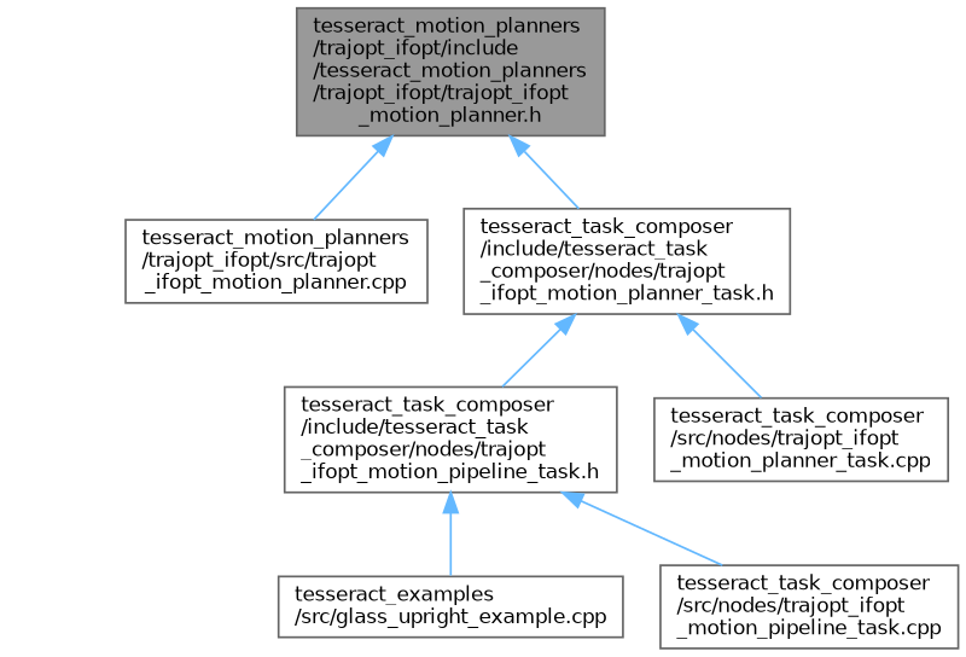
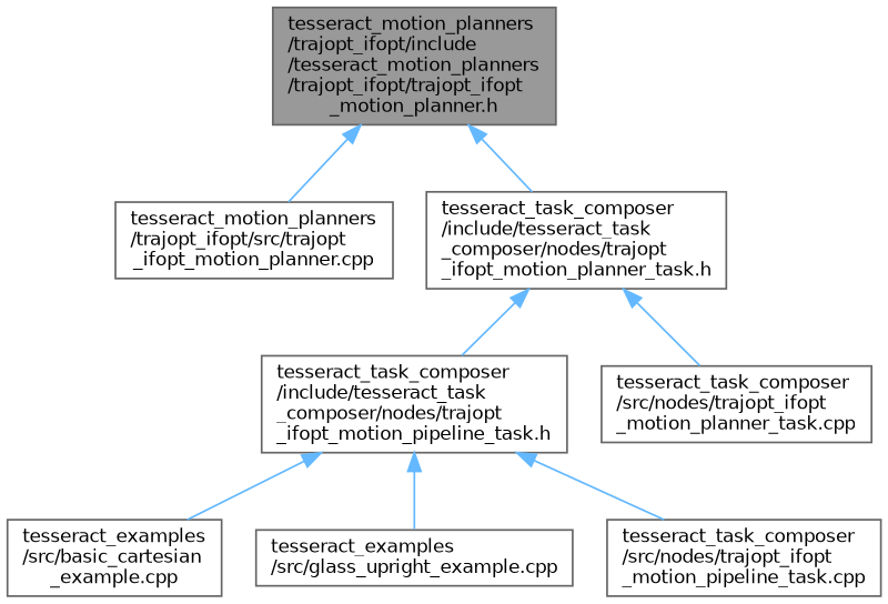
  digraph {
    node [color=grey40 fillcolor=white fontname=Helvetica fontsize=10 shape=box style=filled]
    edge [color=steelblue1 dir=back fontname=Helvetica fontsize=10 labelfontname=Helvetica labelfontsize=10 style=solid]
    n1 [color=gray40 fillcolor=grey60 fontcolor=black height=0.2 label="tesseract_motion_planners\l/trajopt_ifopt/include\l/tesseract_motion_planners\l/trajopt_ifopt/trajopt_ifopt\l_motion_planner.h" width=0.4]
    n2 [height=0.2 label="tesseract_motion_planners\l/trajopt_ifopt/src/trajopt\l_ifopt_motion_planner.cpp" width=0.4]
    n3 [height=0.2 label="tesseract_task_composer\l/include/tesseract_task\l_composer/nodes/trajopt\l_ifopt_motion_planner_task.h" width=0.4]
    n4 [height=0.2 label="tesseract_task_composer\l/include/tesseract_task\l_composer/nodes/trajopt\l_ifopt_motion_pipeline_task.h" width=0.4]
    n5 [height=0.2 label="tesseract_task_composer\l/src/nodes/trajopt_ifopt\l_motion_planner_task.cpp" width=0.4]
+   n6 [height=0.2 label="tesseract_examples\l/src/basic_cartesian\l_example.cpp" width=0.4]
    n7 [height=0.2 label="tesseract_examples\l/src/glass_upright_example.cpp" width=0.4]
    n8 [height=0.2 label="tesseract_task_composer\l/src/nodes/trajopt_ifopt\l_motion_pipeline_task.cpp" width=0.4]
    n1 -> n2
    n1 -> n3
    n3 -> n4
    n3 -> n5
+   n4 -> n6
    n4 -> n7
    n4 -> n8
  }
